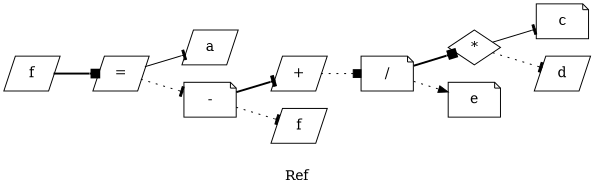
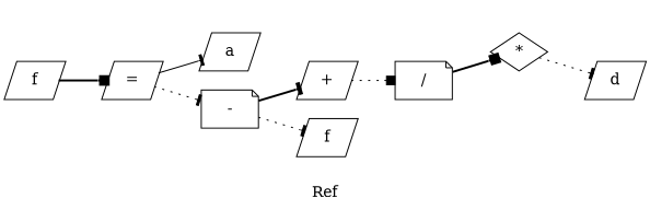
  digraph {
    label=Ref
    rankdir=LR
    node [shape=parallelogram]
    edge [arrowhead=tee style=dotted]
    n1 [label=f]
    n2 [label="="]
    n3 [label=a]
    n4 [label="-" shape=note]
    n5 [label="+"]
    n6 [label=f]
    n7 [label="/" shape=note]
    n8 [label="*" shape=diamond]
-   n9 [label=e shape=note]
-   n10 [label=c shape=note]
    n11 [label=d]
    n1 -> n2 [arrowhead=box style=bold]
    n2 -> n3 [style=solid]
    n2 -> n4
    n4 -> n5 [style=bold]
    n4 -> n6
    n5 -> n7 [arrowhead=box]
    n7 -> n8 [arrowhead=box style=bold]
-   n7 -> n9 [arrowhead=normal]
-   n8 -> n10 [style=solid]
    n8 -> n11
  }
